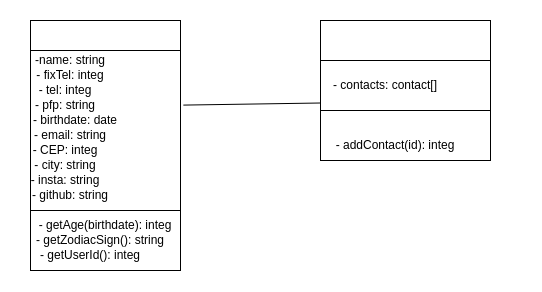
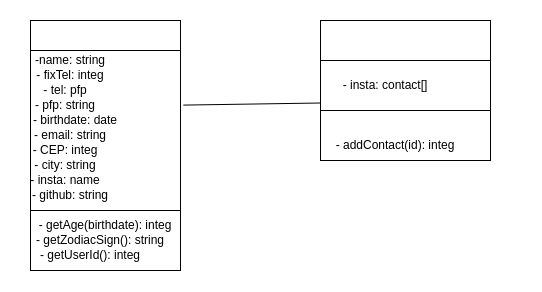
  <mxCell id="0" />
  <mxCell id="1" parent="0" />
  <mxCell id="2" value="" style="group" vertex="1" connectable="0" parent="1"><mxGeometry x="30" y="20" width="180" height="250" as="geometry" /></mxCell>
  <mxCell id="3" value="" style="rounded=0;whiteSpace=wrap;html=1;" vertex="1" parent="2"><mxGeometry width="150" height="200" as="geometry" /></mxCell>
  <mxCell id="4" value="" style="rounded=0;whiteSpace=wrap;html=1;" vertex="1" parent="2"><mxGeometry width="150" height="30" as="geometry" /></mxCell>
  <mxCell id="5" value="" style="rounded=0;whiteSpace=wrap;html=1;" vertex="1" parent="2"><mxGeometry y="190" width="150" height="60" as="geometry" /></mxCell>
  <mxCell id="6" value="-name: string" style="text;html=1;strokeColor=none;fillColor=none;align=center;verticalAlign=middle;whiteSpace=wrap;rounded=0;" vertex="1" parent="2"><mxGeometry y="25" width="80" height="30" as="geometry" /></mxCell>
  <mxCell id="7" value="- fixTel: integ" style="text;html=1;strokeColor=none;fillColor=none;align=center;verticalAlign=middle;whiteSpace=wrap;rounded=0;" vertex="1" parent="2"><mxGeometry x="-5" y="40" width="90" height="30" as="geometry" /></mxCell>
- <mxCell id="8" value="- tel: integ" style="text;html=1;strokeColor=none;fillColor=none;align=center;verticalAlign=middle;whiteSpace=wrap;rounded=0;" vertex="1" parent="2"><mxGeometry x="-10" y="55" width="90" height="30" as="geometry" /></mxCell>
+ <mxCell id="8" value="- tel: pfp" style="text;html=1;strokeColor=none;fillColor=none;align=center;verticalAlign=middle;whiteSpace=wrap;rounded=0;" vertex="1" parent="2"><mxGeometry x="-10" y="55" width="90" height="30" as="geometry" /></mxCell>
  <mxCell id="9" value="- pfp: string" style="text;html=1;strokeColor=none;fillColor=none;align=center;verticalAlign=middle;whiteSpace=wrap;rounded=0;" vertex="1" parent="2"><mxGeometry x="-10" y="70" width="90" height="30" as="geometry" /></mxCell>
  <mxCell id="10" value="- birthdate: date" style="text;html=1;strokeColor=none;fillColor=none;align=center;verticalAlign=middle;whiteSpace=wrap;rounded=0;" vertex="1" parent="2"><mxGeometry y="85" width="90" height="30" as="geometry" /></mxCell>
  <mxCell id="11" value="- email: string" style="text;html=1;strokeColor=none;fillColor=none;align=center;verticalAlign=middle;whiteSpace=wrap;rounded=0;" vertex="1" parent="2"><mxGeometry x="-5" y="100" width="90" height="30" as="geometry" /></mxCell>
  <mxCell id="12" value="- CEP: integ" style="text;html=1;strokeColor=none;fillColor=none;align=center;verticalAlign=middle;whiteSpace=wrap;rounded=0;" vertex="1" parent="2"><mxGeometry x="-10" y="115" width="90" height="30" as="geometry" /></mxCell>
  <mxCell id="13" value="- city: string" style="text;html=1;strokeColor=none;fillColor=none;align=center;verticalAlign=middle;whiteSpace=wrap;rounded=0;" vertex="1" parent="2"><mxGeometry x="-10" y="130" width="90" height="30" as="geometry" /></mxCell>
- <mxCell id="14" value="- insta: string" style="text;html=1;strokeColor=none;fillColor=none;align=center;verticalAlign=middle;whiteSpace=wrap;rounded=0;" vertex="1" parent="2"><mxGeometry x="-10" y="145" width="90" height="30" as="geometry" /></mxCell>
+ <mxCell id="14" value="- insta: name" style="text;html=1;strokeColor=none;fillColor=none;align=center;verticalAlign=middle;whiteSpace=wrap;rounded=0;" vertex="1" parent="2"><mxGeometry x="-10" y="145" width="90" height="30" as="geometry" /></mxCell>
  <mxCell id="15" value="- github: string" style="text;html=1;strokeColor=none;fillColor=none;align=center;verticalAlign=middle;whiteSpace=wrap;rounded=0;" vertex="1" parent="2"><mxGeometry x="-5" y="160" width="90" height="30" as="geometry" /></mxCell>
  <mxCell id="16" value="- getAge(birthdate): integ" style="text;html=1;strokeColor=none;fillColor=none;align=center;verticalAlign=middle;whiteSpace=wrap;rounded=0;" vertex="1" parent="2"><mxGeometry x="-5" y="190" width="160" height="30" as="geometry" /></mxCell>
  <mxCell id="17" value="- getZodiacSign(): string" style="text;html=1;strokeColor=none;fillColor=none;align=center;verticalAlign=middle;whiteSpace=wrap;rounded=0;" vertex="1" parent="2"><mxGeometry x="-10" y="205" width="160" height="30" as="geometry" /></mxCell>
  <mxCell id="18" value="- getUserId(): integ" style="text;html=1;strokeColor=none;fillColor=none;align=center;verticalAlign=middle;whiteSpace=wrap;rounded=0;" vertex="1" parent="2"><mxGeometry y="220" width="120" height="30" as="geometry" /></mxCell>
  <mxCell id="19" value="" style="group" vertex="1" connectable="0" parent="1"><mxGeometry x="340" y="30" width="180" height="130" as="geometry" /></mxCell>
  <mxCell id="20" value="- addContact(contact): contact" style="text;html=1;strokeColor=none;fillColor=none;align=center;verticalAlign=middle;whiteSpace=wrap;rounded=0;" vertex="1" parent="19"><mxGeometry x="-40" y="80" width="215" height="30" as="geometry" /></mxCell>
  <mxCell id="21" value="" style="group" vertex="1" connectable="0" parent="19"><mxGeometry x="-25" y="-10" width="175" height="140" as="geometry" /></mxCell>
  <mxCell id="22" value="" style="rounded=0;whiteSpace=wrap;html=1;" vertex="1" parent="21"><mxGeometry x="5" width="170" height="110" as="geometry" /></mxCell>
  <mxCell id="23" value="" style="rounded=0;whiteSpace=wrap;html=1;" vertex="1" parent="21"><mxGeometry x="5" width="170" height="40" as="geometry" /></mxCell>
  <mxCell id="24" value="" style="rounded=0;whiteSpace=wrap;html=1;" vertex="1" parent="21"><mxGeometry x="5" y="90" width="170" height="50" as="geometry" /></mxCell>
- <mxCell id="25" value="- contacts: contact[]" style="text;html=1;strokeColor=none;fillColor=none;align=center;verticalAlign=middle;whiteSpace=wrap;rounded=0;" vertex="1" parent="21"><mxGeometry x="5" y="50" width="130" height="30" as="geometry" /></mxCell>
+ <mxCell id="25" value="- insta: contact[]" style="text;html=1;strokeColor=none;fillColor=none;align=center;verticalAlign=middle;whiteSpace=wrap;rounded=0;" vertex="1" parent="21"><mxGeometry x="5" y="50" width="130" height="30" as="geometry" /></mxCell>
  <mxCell id="26" value="- addContact(id): integ" style="text;html=1;strokeColor=none;fillColor=none;align=center;verticalAlign=middle;whiteSpace=wrap;rounded=0;" vertex="1" parent="21"><mxGeometry y="110" width="160" height="30" as="geometry" /></mxCell>
  <mxCell id="27" value="" style="endArrow=none;html=1;entryX=0;entryY=0.75;entryDx=0;entryDy=0;exitX=1.019;exitY=0.423;exitDx=0;exitDy=0;exitPerimeter=0;" edge="1" parent="1" source="3" target="22"><mxGeometry width="50" height="50" relative="1" as="geometry"><mxPoint x="210" y="210" as="sourcePoint" /><mxPoint x="260" y="160" as="targetPoint" /></mxGeometry></mxCell>
